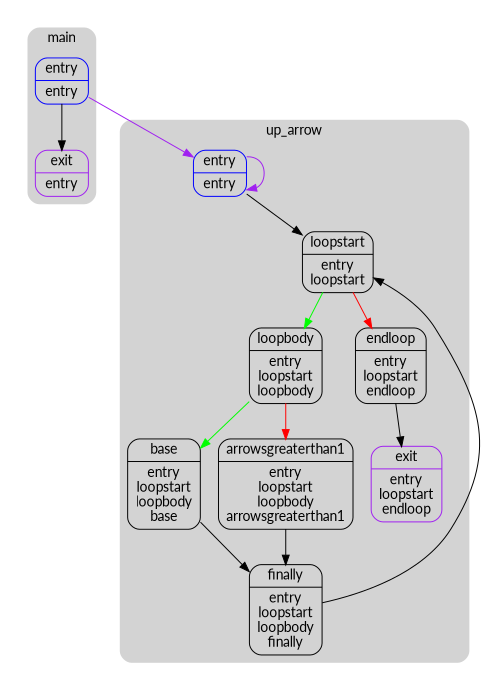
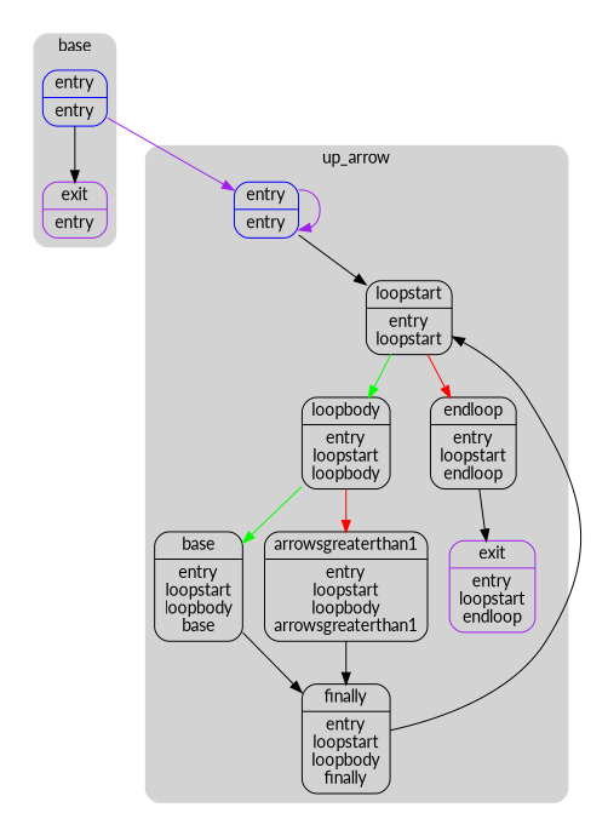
  digraph {
    compound=true
    fontname=Lato
    node [color=black shape=Mrecord fontname=Lato]
    edge [fontname=Lato]
    n1 [color=blue label="{entry|entry}"]
    n2 [color=purple label="{exit|entry}"]
    n3 [color=blue label="{entry|entry}"]
    n4 [label="{loopstart|entry\nloopstart}"]
    n5 [label="{loopbody|entry\nloopstart\nloopbody}"]
    n6 [label="{endloop|entry\nloopstart\nendloop}"]
    n7 [label="{base|entry\nloopstart\nloopbody\nbase}"]
    n8 [label="{arrowsgreaterthan1|entry\nloopstart\nloopbody\narrowsgreaterthan1}"]
    n9 [label="{finally|entry\nloopstart\nloopbody\nfinally}"]
    n10 [color=purple label="{exit|entry\nloopstart\nendloop}"]
    subgraph cluster_1 {
      peripheries=0
      subgraph cluster_2 {
        peripheries=0
        subgraph cluster_3 {
          bgcolor=lightgray
          color=darkgray
-         label=main
+         label=base
          peripheries=0
          style=rounded
          n1
          n2
        }
      }
      subgraph cluster_4 {
        peripheries=0
        subgraph cluster_5 {
          bgcolor=lightgray
          color=darkgray
          label=up_arrow
          peripheries=0
          style=rounded
          n3
          n4
          n5
          n6
          n7
          n8
          n9
          n10
        }
      }
    }
    n1 -> n2 [color=black]
    n1 -> n3 [color=purple]
    n3 -> n3 [color=purple]
    n3 -> n4
    n4 -> n5 [color=green]
    n4 -> n6 [color=red]
    n5 -> n7 [color=green]
    n5 -> n8 [color=red]
    n6 -> n10 [color=black]
    n7 -> n9
    n8 -> n9
    n9 -> n4
  }
